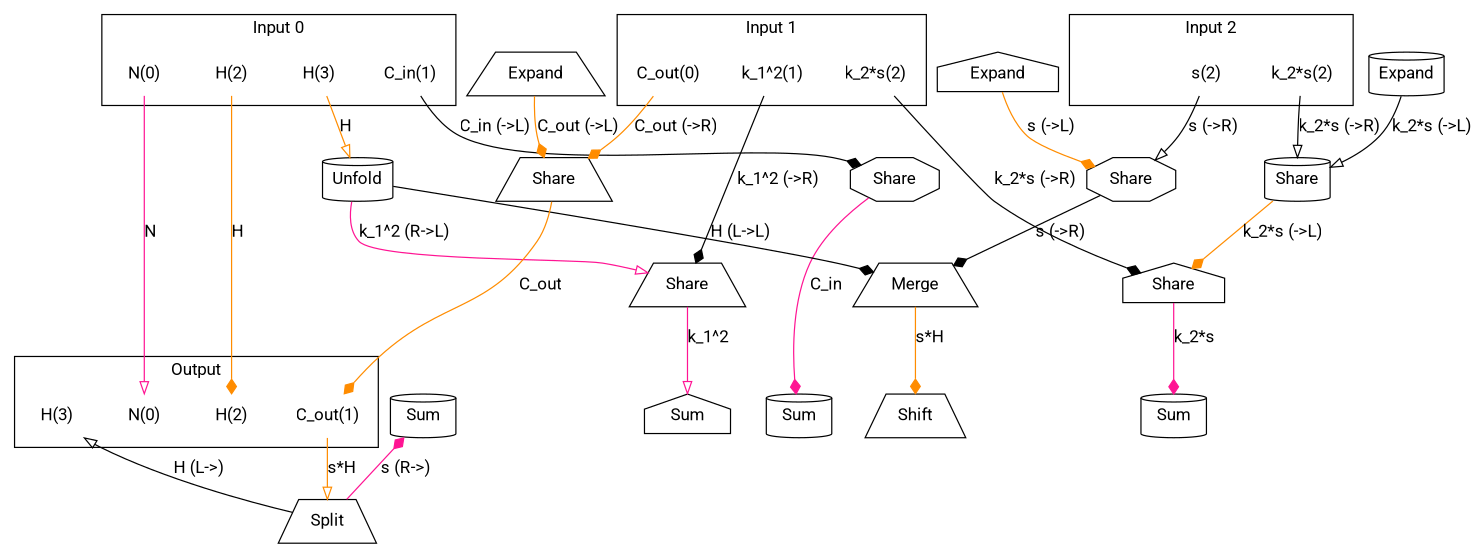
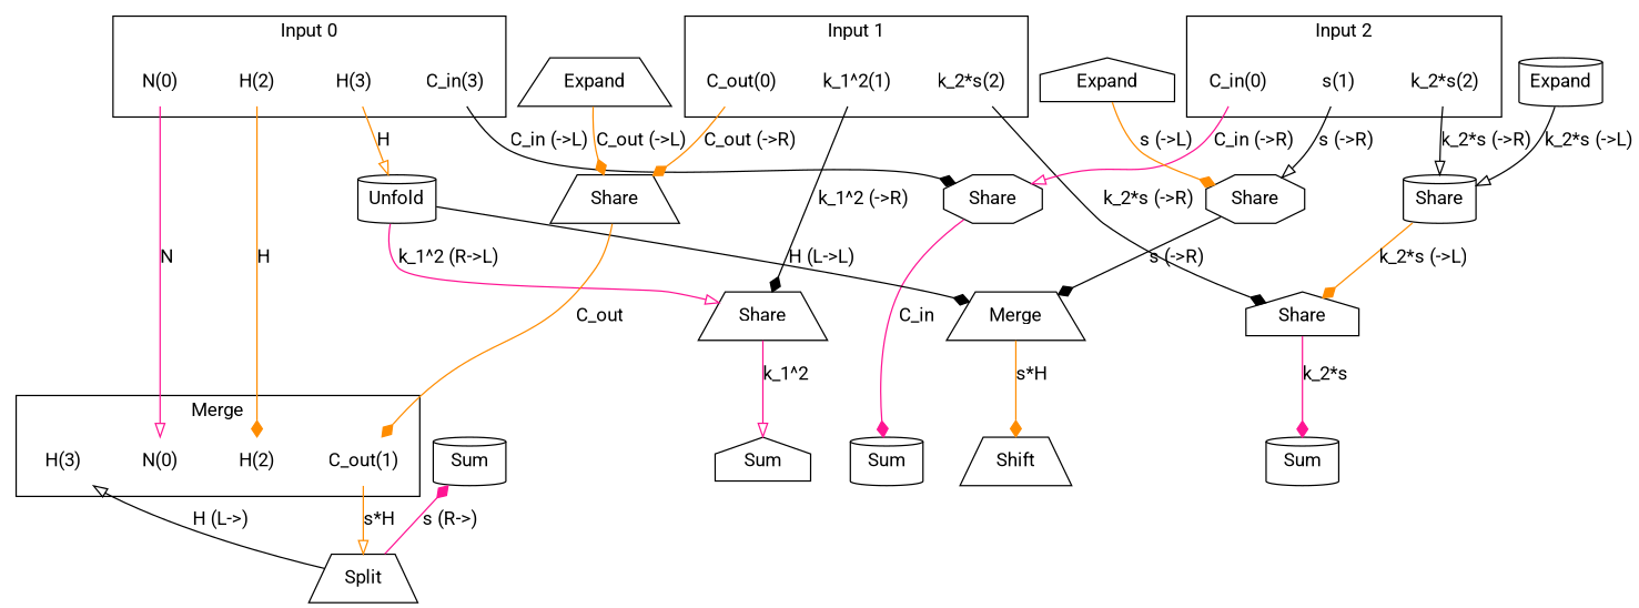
  digraph {
    fontname=Roboto
    newrank=true
    node [fontname=Roboto shape=none]
    edge [arrowhead=diamond color=darkorange fontname=Roboto]
    n1 [label=Sum shape=cylinder]
    n2 [label=Sum shape=cylinder]
    n3 [label=Sum shape=house]
    n4 [label=Sum shape=cylinder]
    n5 [label="N(0)"]
    n6 [label="C_out(1)"]
    n7 [label="H(2)"]
    n8 [label="H(3)"]
    n9 [label="N(0)"]
-   n10 [label="C_in(1)"]
+   n10 [label="C_in(3)"]
    n11 [label="H(2)"]
    n12 [label="H(3)"]
    n13 [label="C_out(0)"]
    n14 [label="k_1^2(1)"]
    n15 [label="k_2*s(2)"]
-   n17 [label="s(2)"]
+   n16 [label="C_in(0)"]
+   n17 [label="s(1)"]
    n18 [label="k_2*s(2)"]
    n19 [label=Split shape=trapezium]
    n20 [label=Share shape=octagon]
    n21 [label=Unfold shape=cylinder]
    n22 [label=Share shape=trapezium]
    n23 [label=Share shape=trapezium]
    n24 [label=Share shape=house]
    n25 [label=Share shape=octagon]
    n26 [label=Share shape=cylinder]
    n27 [label=Merge shape=trapezium]
    n28 [label=Shift shape=trapezium]
    n29 [label=Expand shape=trapezium]
    n30 [label=Expand shape=cylinder]
    n31 [label=Expand shape=house]
    subgraph sub_1 {
      rank=same
      n1
      n2
      n3
      n4
      n5
      n6
      n7
      n8
    }
    subgraph sub_2 {
      rank=same
      n9
      n10
      n11
      n12
      n13
      n14
      n15
+     n16
      n17
      n18
    }
    subgraph cluster_3 {
-     label=Output
+     label=Merge
      n5
      n6
      n7
      n8
    }
    subgraph cluster_4 {
      label="Input 0"
      n9
      n10
      n11
      n12
    }
    subgraph cluster_5 {
      label="Input 1"
      n13
      n14
      n15
    }
    subgraph cluster_6 {
      label="Input 2"
+     n16
      n17
      n18
    }
    n6 -> n19 [arrowhead=onormal label="s*H"]
    n9 -> n5 [arrowhead=onormal color=deeppink label=N]
    n10 -> n20 [color=black label="C_in (->L)"]
    n11 -> n7 [label=H]
    n12 -> n21 [arrowhead=onormal label=H]
    n13 -> n22 [label="C_out (->R)"]
    n14 -> n23 [color=black label="k_1^2 (->R)"]
    n15 -> n24 [color=black label="k_2*s (->R)"]
+   n16 -> n20 [arrowhead=onormal color=deeppink label="C_in (->R)"]
    n17 -> n25 [arrowhead=onormal color=black label="s (->R)"]
    n18 -> n26 [arrowhead=onormal color=black label="k_2*s (->R)"]
    n19 -> n1 [color=deeppink label="s (R->)"]
    n19 -> n8 [arrowhead=onormal color=black label="H (L->)"]
    n20 -> n4 [color=deeppink label=C_in]
    n21 -> n23 [arrowhead=onormal color=deeppink label="k_1^2 (R->L)"]
    n21 -> n27 [color=black label="H (L->L)"]
    n22 -> n6 [label=C_out]
    n23 -> n3 [arrowhead=onormal color=deeppink label="k_1^2"]
    n24 -> n2 [color=deeppink label="k_2*s"]
    n25 -> n27 [color=black label="s (->R)"]
    n26 -> n24 [label="k_2*s (->L)"]
    n27 -> n28 [label="s*H"]
    n29 -> n22 [label="C_out (->L)"]
    n30 -> n26 [arrowhead=onormal color=black label="k_2*s (->L)"]
    n31 -> n25 [label="s (->L)"]
  }
